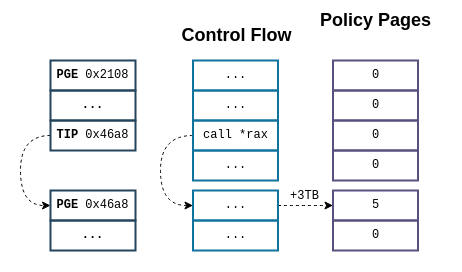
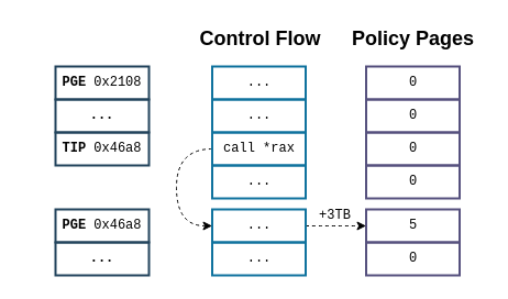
  <mxCell id="0" />
  <mxCell id="1" parent="0" />
  <mxCell id="2" value="Control Flow" style="text;html=1;align=center;verticalAlign=middle;resizable=0;points=[];autosize=1;fontSize=18;fontStyle=1" vertex="1" parent="1"><mxGeometry x="170.5" y="20" width="130" height="30" as="geometry" /></mxCell>
- <mxCell id="3" value="Policy Pages" style="text;html=1;align=center;verticalAlign=middle;resizable=0;points=[];autosize=1;fontSize=18;fontStyle=1" vertex="1" parent="1"><mxGeometry x="310" y="5" width="130" height="30" as="geometry" /></mxCell>
+ <mxCell id="3" value="Policy Pages" style="text;html=1;align=center;verticalAlign=middle;resizable=0;points=[];autosize=1;fontSize=18;fontStyle=1" vertex="1" parent="1"><mxGeometry x="310" y="20" width="130" height="30" as="geometry" /></mxCell>
  <mxCell id="4" value="..." style="rounded=0;whiteSpace=wrap;html=1;strokeColor=#10739e;strokeWidth=2;fillColor=none;fontSize=12;fontFamily=Courier New;" vertex="1" parent="1"><mxGeometry x="192.5" y="60" width="85" height="30" as="geometry" /></mxCell>
  <mxCell id="5" value="..." style="rounded=0;whiteSpace=wrap;html=1;strokeColor=#10739e;strokeWidth=2;fillColor=none;fontSize=12;fontFamily=Courier New;" vertex="1" parent="1"><mxGeometry x="192.5" y="90" width="85" height="30" as="geometry" /></mxCell>
  <mxCell id="6" style="edgeStyle=orthogonalEdgeStyle;curved=1;rounded=0;orthogonalLoop=1;jettySize=auto;html=1;exitX=0;exitY=0.5;exitDx=0;exitDy=0;entryX=0;entryY=0.5;entryDx=0;entryDy=0;dashed=1;startArrow=none;startFill=0;endArrow=classic;endFill=1;strokeWidth=1;fontFamily=Courier New;fontSize=12;fontColor=#FF0000;" edge="1" parent="1" source="7" target="15"><mxGeometry relative="1" as="geometry"><Array as="points"><mxPoint x="160" y="135" /><mxPoint x="160" y="205" /></Array></mxGeometry></mxCell>
  <mxCell id="7" value="&lt;span&gt;call *rax&lt;/span&gt;" style="rounded=0;whiteSpace=wrap;html=1;strokeColor=#10739e;strokeWidth=2;fillColor=none;fontSize=12;fontFamily=Courier New;" vertex="1" parent="1"><mxGeometry x="192.5" y="120" width="85" height="30" as="geometry" /></mxCell>
  <mxCell id="8" value="..." style="rounded=0;whiteSpace=wrap;html=1;strokeColor=#10739e;strokeWidth=2;fillColor=none;fontSize=12;fontFamily=Courier New;" vertex="1" parent="1"><mxGeometry x="192.5" y="150" width="85" height="30" as="geometry" /></mxCell>
  <mxCell id="9" value="PGE&lt;span style=&quot;font-weight: normal&quot;&gt;&amp;nbsp;0x2108&lt;/span&gt;" style="rounded=0;whiteSpace=wrap;html=1;strokeWidth=2;fontSize=12;fontFamily=Courier New;fontStyle=1;strokeColor=#23445d;fillColor=none;" vertex="1" parent="1"><mxGeometry x="50" y="60" width="85" height="30" as="geometry" /></mxCell>
  <mxCell id="10" value="..." style="rounded=0;whiteSpace=wrap;html=1;strokeWidth=2;fontSize=12;fontFamily=Courier New;fontStyle=1;strokeColor=#23445d;fillColor=none;" vertex="1" parent="1"><mxGeometry x="50" y="90" width="85" height="30" as="geometry" /></mxCell>
- <mxCell id="11" style="edgeStyle=orthogonalEdgeStyle;rounded=0;orthogonalLoop=1;jettySize=auto;html=1;exitX=0;exitY=0.5;exitDx=0;exitDy=0;entryX=0;entryY=0.5;entryDx=0;entryDy=0;dashed=1;startArrow=none;startFill=0;endArrow=classic;endFill=1;strokeWidth=1;fontFamily=Courier New;fontSize=12;fontColor=#FF0000;curved=1;" edge="1" parent="1" source="12" target="13"><mxGeometry relative="1" as="geometry"><Array as="points"><mxPoint x="20" y="135" /><mxPoint x="20" y="205" /></Array></mxGeometry></mxCell>
  <mxCell id="12" value="TIP&amp;nbsp;&lt;span style=&quot;font-weight: normal&quot;&gt;0x46a8&lt;/span&gt;" style="rounded=0;whiteSpace=wrap;html=1;strokeWidth=2;fontSize=12;fontFamily=Courier New;fontStyle=1;strokeColor=#23445d;fillColor=none;" vertex="1" parent="1"><mxGeometry x="50" y="120" width="85" height="30" as="geometry" /></mxCell>
  <mxCell id="13" value="PGE&lt;span style=&quot;font-weight: normal&quot;&gt;&amp;nbsp;0x46a8&lt;/span&gt;" style="rounded=0;whiteSpace=wrap;html=1;strokeWidth=2;fontSize=12;fontFamily=Courier New;fontStyle=1;strokeColor=#23445d;fillColor=none;" vertex="1" parent="1"><mxGeometry x="50" y="190" width="85" height="30" as="geometry" /></mxCell>
  <mxCell id="14" style="edgeStyle=orthogonalEdgeStyle;curved=1;rounded=0;orthogonalLoop=1;jettySize=auto;html=1;exitX=1;exitY=0.5;exitDx=0;exitDy=0;dashed=1;startArrow=none;startFill=0;endArrow=classic;endFill=1;strokeWidth=1;fontFamily=Courier New;fontSize=12;fontColor=#FF0000;" edge="1" parent="1" source="15" target="20"><mxGeometry relative="1" as="geometry" /></mxCell>
  <mxCell id="15" value="..." style="rounded=0;whiteSpace=wrap;html=1;strokeColor=#10739e;strokeWidth=2;fillColor=none;fontSize=12;fontFamily=Courier New;" vertex="1" parent="1"><mxGeometry x="192.5" y="190" width="85" height="30" as="geometry" /></mxCell>
  <mxCell id="16" value="0" style="rounded=0;whiteSpace=wrap;html=1;strokeWidth=2;fontSize=12;fontFamily=Courier New;strokeColor=#56517e;fillColor=none;" vertex="1" parent="1"><mxGeometry x="332.5" y="60" width="85" height="30" as="geometry" /></mxCell>
  <mxCell id="17" value="0" style="rounded=0;whiteSpace=wrap;html=1;strokeWidth=2;fontSize=12;fontFamily=Courier New;strokeColor=#56517e;fillColor=none;" vertex="1" parent="1"><mxGeometry x="332.5" y="90" width="85" height="30" as="geometry" /></mxCell>
  <mxCell id="18" value="&lt;span&gt;0&lt;/span&gt;" style="rounded=0;whiteSpace=wrap;html=1;strokeWidth=2;fontSize=12;fontFamily=Courier New;strokeColor=#56517e;fillColor=none;" vertex="1" parent="1"><mxGeometry x="332.5" y="120" width="85" height="30" as="geometry" /></mxCell>
  <mxCell id="19" value="0" style="rounded=0;whiteSpace=wrap;html=1;strokeWidth=2;fontSize=12;fontFamily=Courier New;strokeColor=#56517e;fillColor=none;" vertex="1" parent="1"><mxGeometry x="332.5" y="150" width="85" height="30" as="geometry" /></mxCell>
  <mxCell id="20" value="5" style="rounded=0;whiteSpace=wrap;html=1;strokeWidth=2;fontSize=12;fontFamily=Courier New;strokeColor=#56517e;fillColor=none;" vertex="1" parent="1"><mxGeometry x="332.5" y="190" width="85" height="30" as="geometry" /></mxCell>
  <mxCell id="21" value="..." style="rounded=0;whiteSpace=wrap;html=1;strokeColor=#10739e;strokeWidth=2;fillColor=none;fontSize=12;fontFamily=Courier New;" vertex="1" parent="1"><mxGeometry x="192.5" y="220" width="85" height="30" as="geometry" /></mxCell>
  <mxCell id="22" value="0" style="rounded=0;whiteSpace=wrap;html=1;strokeWidth=2;fontSize=12;fontFamily=Courier New;strokeColor=#56517e;fillColor=none;" vertex="1" parent="1"><mxGeometry x="332.5" y="220" width="85" height="30" as="geometry" /></mxCell>
  <mxCell id="23" value="..." style="rounded=0;whiteSpace=wrap;html=1;strokeWidth=2;fontSize=12;fontFamily=Courier New;fontStyle=1;strokeColor=#23445d;fillColor=none;" vertex="1" parent="1"><mxGeometry x="50" y="220" width="85" height="30" as="geometry" /></mxCell>
  <mxCell id="24" value="+3TB" style="text;html=1;align=center;verticalAlign=middle;resizable=0;points=[];autosize=1;fontSize=12;fontFamily=Courier New;" vertex="1" parent="1"><mxGeometry x="284" y="186" width="40" height="20" as="geometry" /></mxCell>
